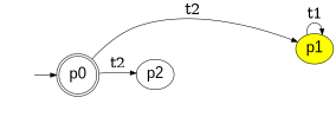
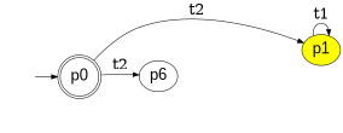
  digraph {
    fontname=courier
    labeljust=l
    nojustify=true
    rankdir=LR
    node [fontname=Arial fontsize=25]
    edge [fontsize=25 style=invis]
    I0 [style=invis width=0]
    n2 [label=p0 shape=doublecircle]
    n3 [fillcolor=yellow label=p1 style=filled]
-   n4 [label=p2]
+   n4 [label=p6]
    p3 [style=invis width=0]
    I0 -> n2 [style=""]
    n2 -> n3 [label=t2 style=""]
    n2 -> n4 [label=t2 style=""]
    n3 -> n3 [label=t1 style=""]
    n4 -> n2 [label=t5]
    n4 -> n3 [label=t10]
    n4 -> n4 [label=t6]
    n4 -> p3 [label=t4]
    p3 -> n2 [label=t8]
    p3 -> n3 [label=t11]
    p3 -> n4 [label=t7]
    p3 -> p3 [label=t9]
  }
